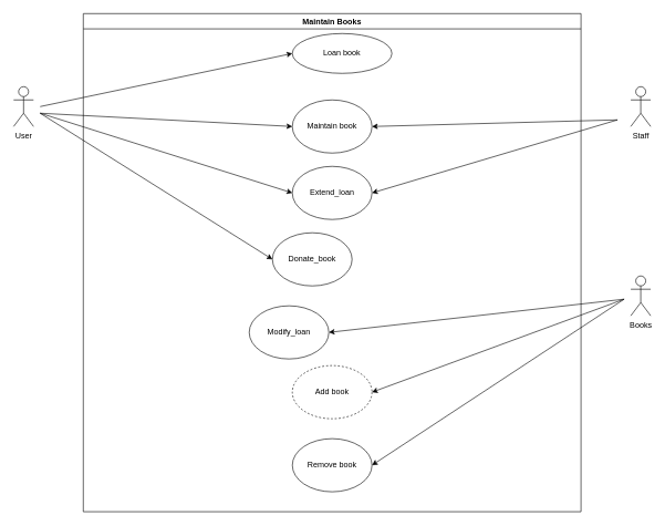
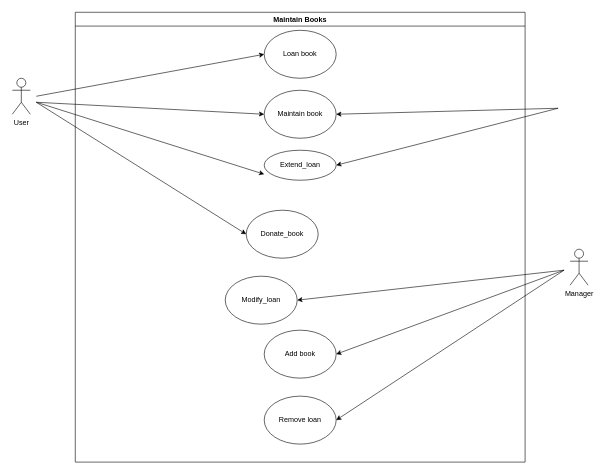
  <mxCell id="0" />
  <mxCell id="1" parent="0" />
  <mxCell id="2" value="Maintain Books" style="swimlane;" vertex="1" parent="1"><mxGeometry x="125" y="20" width="750" height="750" as="geometry" /></mxCell>
- <mxCell id="3" value="Loan book" style="ellipse;whiteSpace=wrap;html=1;" vertex="1" parent="2"><mxGeometry x="315" y="30" width="150" height="60" as="geometry" /></mxCell>
+ <mxCell id="3" value="Loan book" style="ellipse;whiteSpace=wrap;html=1;" vertex="1" parent="2"><mxGeometry x="315" y="30" width="120" height="80" as="geometry" /></mxCell>
  <mxCell id="4" value="Maintain book" style="ellipse;whiteSpace=wrap;html=1;" vertex="1" parent="2"><mxGeometry x="315" y="130" width="120" height="80" as="geometry" /></mxCell>
- <mxCell id="5" value="Extend_loan" style="ellipse;whiteSpace=wrap;html=1;" vertex="1" parent="2"><mxGeometry x="315" y="230" width="120" height="80" as="geometry" /></mxCell>
+ <mxCell id="5" value="Extend_loan" style="ellipse;whiteSpace=wrap;html=1;" vertex="1" parent="2"><mxGeometry x="315" y="230" width="120" height="50" as="geometry" /></mxCell>
  <mxCell id="6" value="Donate_book" style="ellipse;whiteSpace=wrap;html=1;" vertex="1" parent="2"><mxGeometry x="285" y="330" width="120" height="80" as="geometry" /></mxCell>
  <mxCell id="7" value="Modify_loan" style="ellipse;whiteSpace=wrap;html=1;" vertex="1" parent="2"><mxGeometry x="250" y="440" width="120" height="80" as="geometry" /></mxCell>
- <mxCell id="8" value="Add book" style="ellipse;whiteSpace=wrap;html=1;dashed=1;" vertex="1" parent="2"><mxGeometry x="315" y="530" width="120" height="80" as="geometry" /></mxCell>
- <mxCell id="9" value="Remove book" style="ellipse;whiteSpace=wrap;html=1;" vertex="1" parent="2"><mxGeometry x="315" y="640" width="120" height="80" as="geometry" /></mxCell>
+ <mxCell id="8" value="Add book" style="ellipse;whiteSpace=wrap;html=1;" vertex="1" parent="2"><mxGeometry x="315" y="530" width="120" height="80" as="geometry" /></mxCell>
+ <mxCell id="9" value="Remove loan" style="ellipse;whiteSpace=wrap;html=1;" vertex="1" parent="2"><mxGeometry x="315" y="640" width="120" height="80" as="geometry" /></mxCell>
  <mxCell id="10" value="" style="endArrow=classic;html=1;rounded=0;" edge="1" parent="2"><mxGeometry width="50" height="50" relative="1" as="geometry"><mxPoint x="-65" y="150" as="sourcePoint" /><mxPoint x="315" y="270" as="targetPoint" /></mxGeometry></mxCell>
  <mxCell id="11" value="User" style="shape=umlActor;verticalLabelPosition=bottom;verticalAlign=top;html=1;outlineConnect=0;" vertex="1" parent="1"><mxGeometry x="20" y="130" width="30" height="60" as="geometry" /></mxCell>
- <mxCell id="12" value="Staff" style="shape=umlActor;verticalLabelPosition=bottom;verticalAlign=top;html=1;outlineConnect=0;" vertex="1" parent="1"><mxGeometry x="950" y="130" width="30" height="60" as="geometry" /></mxCell>
- <mxCell id="13" value="Books" style="shape=umlActor;verticalLabelPosition=bottom;verticalAlign=top;html=1;outlineConnect=0;" vertex="1" parent="1"><mxGeometry x="950" y="415" width="30" height="60" as="geometry" /></mxCell>
+ <mxCell id="13" value="Manager" style="shape=umlActor;verticalLabelPosition=bottom;verticalAlign=top;html=1;outlineConnect=0;" vertex="1" parent="1"><mxGeometry x="950" y="415" width="30" height="60" as="geometry" /></mxCell>
  <mxCell id="14" value="" style="endArrow=classic;html=1;rounded=0;entryX=0;entryY=0.5;entryDx=0;entryDy=0;" edge="1" parent="1" target="6"><mxGeometry width="50" height="50" relative="1" as="geometry"><mxPoint x="60" y="170" as="sourcePoint" /><mxPoint x="520" y="370" as="targetPoint" /></mxGeometry></mxCell>
  <mxCell id="15" value="" style="endArrow=classic;html=1;rounded=0;entryX=1;entryY=0.5;entryDx=0;entryDy=0;" edge="1" parent="1" target="5"><mxGeometry width="50" height="50" relative="1" as="geometry"><mxPoint x="930" y="180" as="sourcePoint" /><mxPoint x="520" y="370" as="targetPoint" /></mxGeometry></mxCell>
  <mxCell id="16" value="" style="endArrow=classic;html=1;rounded=0;entryX=0;entryY=0.5;entryDx=0;entryDy=0;" edge="1" parent="1" target="4"><mxGeometry width="50" height="50" relative="1" as="geometry"><mxPoint x="60" y="170" as="sourcePoint" /><mxPoint x="520" y="370" as="targetPoint" /></mxGeometry></mxCell>
  <mxCell id="17" value="" style="endArrow=classic;html=1;rounded=0;entryX=0;entryY=0.5;entryDx=0;entryDy=0;" edge="1" parent="1" target="3"><mxGeometry width="50" height="50" relative="1" as="geometry"><mxPoint x="60" y="160" as="sourcePoint" /><mxPoint x="520" y="370" as="targetPoint" /></mxGeometry></mxCell>
  <mxCell id="18" value="" style="endArrow=classic;html=1;rounded=0;entryX=1;entryY=0.5;entryDx=0;entryDy=0;" edge="1" parent="1" target="7"><mxGeometry width="50" height="50" relative="1" as="geometry"><mxPoint x="940" y="450" as="sourcePoint" /><mxPoint x="520" y="370" as="targetPoint" /></mxGeometry></mxCell>
  <mxCell id="19" value="" style="endArrow=classic;html=1;rounded=0;entryX=1;entryY=0.5;entryDx=0;entryDy=0;" edge="1" parent="1" target="8"><mxGeometry width="50" height="50" relative="1" as="geometry"><mxPoint x="940" y="450" as="sourcePoint" /><mxPoint x="520" y="370" as="targetPoint" /></mxGeometry></mxCell>
  <mxCell id="20" value="" style="endArrow=classic;html=1;rounded=0;entryX=1;entryY=0.5;entryDx=0;entryDy=0;" edge="1" parent="1" target="9"><mxGeometry width="50" height="50" relative="1" as="geometry"><mxPoint x="940" y="450" as="sourcePoint" /><mxPoint x="520" y="370" as="targetPoint" /></mxGeometry></mxCell>
  <mxCell id="21" value="" style="endArrow=classic;html=1;rounded=0;entryX=1;entryY=0.5;entryDx=0;entryDy=0;" edge="1" parent="1" target="4"><mxGeometry width="50" height="50" relative="1" as="geometry"><mxPoint x="930" y="180" as="sourcePoint" /><mxPoint x="520" y="370" as="targetPoint" /></mxGeometry></mxCell>
